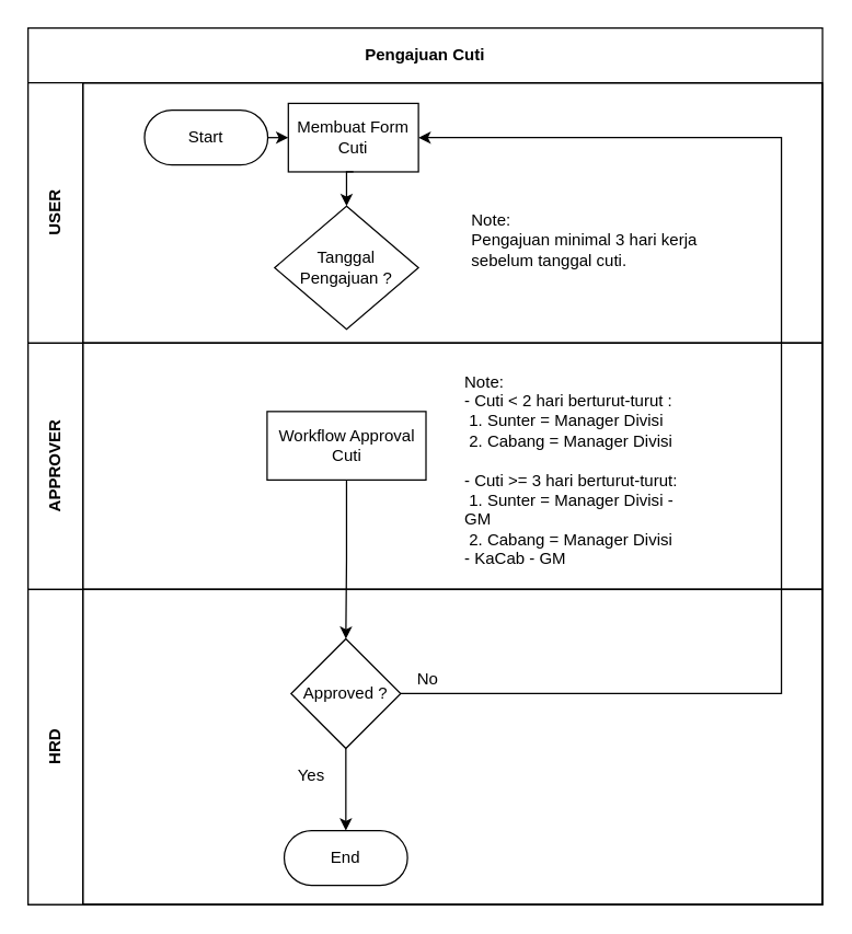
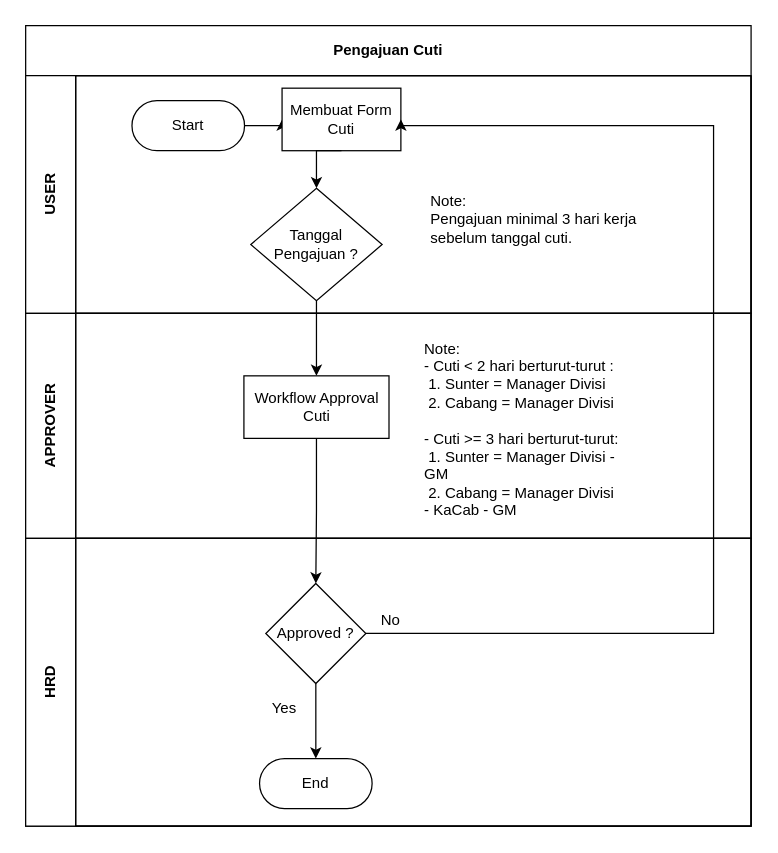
  <mxCell id="0" />
  <mxCell id="1" parent="0" />
  <mxCell id="2" value="Pengajuan Cuti" style="shape=table;childLayout=tableLayout;rowLines=0;columnLines=0;startSize=40;html=1;whiteSpace=wrap;collapsible=0;recursiveResize=0;expand=0;fontStyle=1" parent="1" vertex="1"><mxGeometry x="20" y="20" width="580" height="640" as="geometry" /></mxCell>
  <mxCell id="3" value="USER" style="swimlane;horizontal=0;points=[[0,0.5],[1,0.5]];portConstraint=eastwest;startSize=40;html=1;whiteSpace=wrap;collapsible=0;recursiveResize=0;expand=0;" parent="2" vertex="1"><mxGeometry y="40" width="580" height="190" as="geometry" /></mxCell>
  <mxCell id="4" value="" style="swimlane;connectable=0;startSize=0;html=1;whiteSpace=wrap;collapsible=0;recursiveResize=0;expand=0;" parent="3" vertex="1"><mxGeometry x="40" width="540" height="190" as="geometry"><mxRectangle width="540" height="190" as="alternateBounds" /></mxGeometry></mxCell>
  <mxCell id="5" style="edgeStyle=orthogonalEdgeStyle;rounded=0;orthogonalLoop=1;jettySize=auto;html=1;exitX=1;exitY=0.5;exitDx=0;exitDy=0;entryX=0;entryY=0.5;entryDx=0;entryDy=0;" parent="4" source="6" target="7" edge="1"><mxGeometry relative="1" as="geometry" /></mxCell>
  <mxCell id="6" value="Start" style="rounded=1;whiteSpace=wrap;html=1;arcSize=50;" parent="4" vertex="1"><mxGeometry x="45" y="20" width="90" height="40" as="geometry" /></mxCell>
- <mxCell id="7" value="Membuat Form Cuti" style="rounded=0;whiteSpace=wrap;html=1;" parent="4" vertex="1"><mxGeometry x="150" y="15" width="95" height="50" as="geometry" /></mxCell>
+ <mxCell id="7" value="Membuat Form Cuti" style="rounded=0;whiteSpace=wrap;html=1;" parent="4" vertex="1"><mxGeometry x="165" y="10" width="95" height="50" as="geometry" /></mxCell>
  <mxCell id="8" style="edgeStyle=orthogonalEdgeStyle;rounded=0;orthogonalLoop=1;jettySize=auto;html=1;exitX=0.5;exitY=1;exitDx=0;exitDy=0;entryX=0.5;entryY=0;entryDx=0;entryDy=0;" parent="4" source="7" target="10" edge="1"><mxGeometry relative="1" as="geometry" /></mxCell>
  <mxCell id="9" value="" style="group" parent="4" vertex="1" connectable="0"><mxGeometry x="140" y="90" width="282" height="90" as="geometry" /></mxCell>
  <mxCell id="10" value="Tanggal &lt;br&gt;Pengajuan ?" style="rhombus;whiteSpace=wrap;html=1;" parent="9" vertex="1"><mxGeometry width="105" height="90" as="geometry" /></mxCell>
  <mxCell id="11" value="Note:&amp;nbsp;&lt;br&gt;Pengajuan minimal 3 hari kerja sebelum tanggal cuti." style="text;html=1;strokeColor=none;fillColor=none;align=left;verticalAlign=middle;whiteSpace=wrap;rounded=0;" parent="9" vertex="1"><mxGeometry x="142" width="170" height="50" as="geometry" /></mxCell>
  <mxCell id="12" style="edgeStyle=orthogonalEdgeStyle;rounded=0;orthogonalLoop=1;jettySize=auto;html=1;" parent="3" source="6" edge="1"><mxGeometry relative="1" as="geometry" /></mxCell>
  <mxCell id="13" value="APPROVER" style="swimlane;horizontal=0;points=[[0,0.5],[1,0.5]];portConstraint=eastwest;startSize=40;html=1;whiteSpace=wrap;collapsible=0;recursiveResize=0;expand=0;" parent="2" vertex="1"><mxGeometry y="230" width="580" height="180" as="geometry" /></mxCell>
  <mxCell id="14" style="swimlane;connectable=0;startSize=0;html=1;whiteSpace=wrap;collapsible=0;recursiveResize=0;expand=0;" parent="13" vertex="1"><mxGeometry x="40" width="540" height="180" as="geometry"><mxRectangle width="540" height="180" as="alternateBounds" /></mxGeometry></mxCell>
  <mxCell id="15" value="" style="group" parent="14" vertex="1" connectable="0"><mxGeometry x="190" y="30" width="338" height="145" as="geometry" /></mxCell>
  <mxCell id="16" value="Workflow Approval Cuti" style="rounded=0;whiteSpace=wrap;html=1;align=center;" parent="15" vertex="1"><mxGeometry x="-55.5" y="20" width="116" height="50" as="geometry" /></mxCell>
  <mxCell id="17" value="Note:&lt;br&gt;&lt;span&gt;- Cuti &amp;lt; 2 hari berturut-turut :&lt;br&gt;&lt;/span&gt;&lt;span&gt;&amp;nbsp;1. Sunter = Manager Divisi&lt;br&gt;&lt;/span&gt;&lt;span&gt;&amp;nbsp;2. Cabang = Manager Divisi&lt;br&gt;&lt;/span&gt;&lt;span&gt;&lt;br&gt;- Cuti &amp;gt;= 3 hari berturut-turut:&lt;br&gt;&lt;/span&gt;&lt;span&gt;&amp;nbsp;1. Sunter = Manager Divisi - GM&lt;br&gt;&lt;/span&gt;&lt;span&gt;&amp;nbsp;2. Cabang =&amp;nbsp;Manager Divisi - KaCab - GM&lt;/span&gt;&lt;span&gt;&lt;br&gt;&lt;/span&gt;" style="text;html=1;strokeColor=none;fillColor=none;align=left;verticalAlign=middle;whiteSpace=wrap;rounded=0;" parent="15" vertex="1"><mxGeometry x="87" y="-10" width="160" height="145" as="geometry" /></mxCell>
  <mxCell id="18" value="HRD" style="swimlane;horizontal=0;points=[[0,0.5],[1,0.5]];portConstraint=eastwest;startSize=40;html=1;whiteSpace=wrap;collapsible=0;recursiveResize=0;expand=0;" parent="2" vertex="1"><mxGeometry y="410" width="580" height="230" as="geometry" /></mxCell>
  <mxCell id="19" value="" style="swimlane;connectable=0;startSize=0;html=1;whiteSpace=wrap;collapsible=0;recursiveResize=0;expand=0;" parent="18" vertex="1"><mxGeometry x="40" width="540" height="230" as="geometry"><mxRectangle width="540" height="230" as="alternateBounds" /></mxGeometry></mxCell>
  <mxCell id="20" value="" style="edgeStyle=orthogonalEdgeStyle;rounded=0;orthogonalLoop=1;jettySize=auto;html=1;" parent="19" source="21" target="22" edge="1"><mxGeometry relative="1" as="geometry"><Array as="points"><mxPoint x="190" y="90" /></Array></mxGeometry></mxCell>
  <mxCell id="21" value="&lt;div&gt;&lt;span&gt;Approved ?&lt;/span&gt;&lt;/div&gt;" style="rhombus;whiteSpace=wrap;html=1;align=center;" parent="19" vertex="1"><mxGeometry x="152" y="36" width="80" height="80" as="geometry" /></mxCell>
  <mxCell id="22" value="End" style="rounded=1;whiteSpace=wrap;html=1;arcSize=50;" parent="19" vertex="1"><mxGeometry x="147" y="176" width="90" height="40" as="geometry" /></mxCell>
  <mxCell id="23" value="Yes" style="text;html=1;strokeColor=none;fillColor=none;align=center;verticalAlign=middle;whiteSpace=wrap;rounded=0;" parent="19" vertex="1"><mxGeometry x="147" y="126" width="40" height="20" as="geometry" /></mxCell>
  <mxCell id="24" value="No" style="text;html=1;strokeColor=none;fillColor=none;align=center;verticalAlign=middle;whiteSpace=wrap;rounded=0;" parent="19" vertex="1"><mxGeometry x="232" y="56" width="40" height="20" as="geometry" /></mxCell>
+ <mxCell id="25" style="edgeStyle=orthogonalEdgeStyle;rounded=0;orthogonalLoop=1;jettySize=auto;html=1;exitX=0.5;exitY=1;exitDx=0;exitDy=0;" parent="2" source="10" target="16" edge="1"><mxGeometry relative="1" as="geometry" /></mxCell>
  <mxCell id="26" style="edgeStyle=orthogonalEdgeStyle;rounded=0;orthogonalLoop=1;jettySize=auto;html=1;exitX=0.5;exitY=1;exitDx=0;exitDy=0;entryX=0.5;entryY=0;entryDx=0;entryDy=0;" parent="2" source="16" target="21" edge="1"><mxGeometry relative="1" as="geometry" /></mxCell>
  <mxCell id="27" style="edgeStyle=orthogonalEdgeStyle;rounded=0;orthogonalLoop=1;jettySize=auto;html=1;exitX=0;exitY=1;exitDx=0;exitDy=0;entryX=1;entryY=0.5;entryDx=0;entryDy=0;" parent="2" source="24" target="7" edge="1"><mxGeometry relative="1" as="geometry"><Array as="points"><mxPoint x="550" y="486" /><mxPoint x="550" y="80" /></Array></mxGeometry></mxCell>
